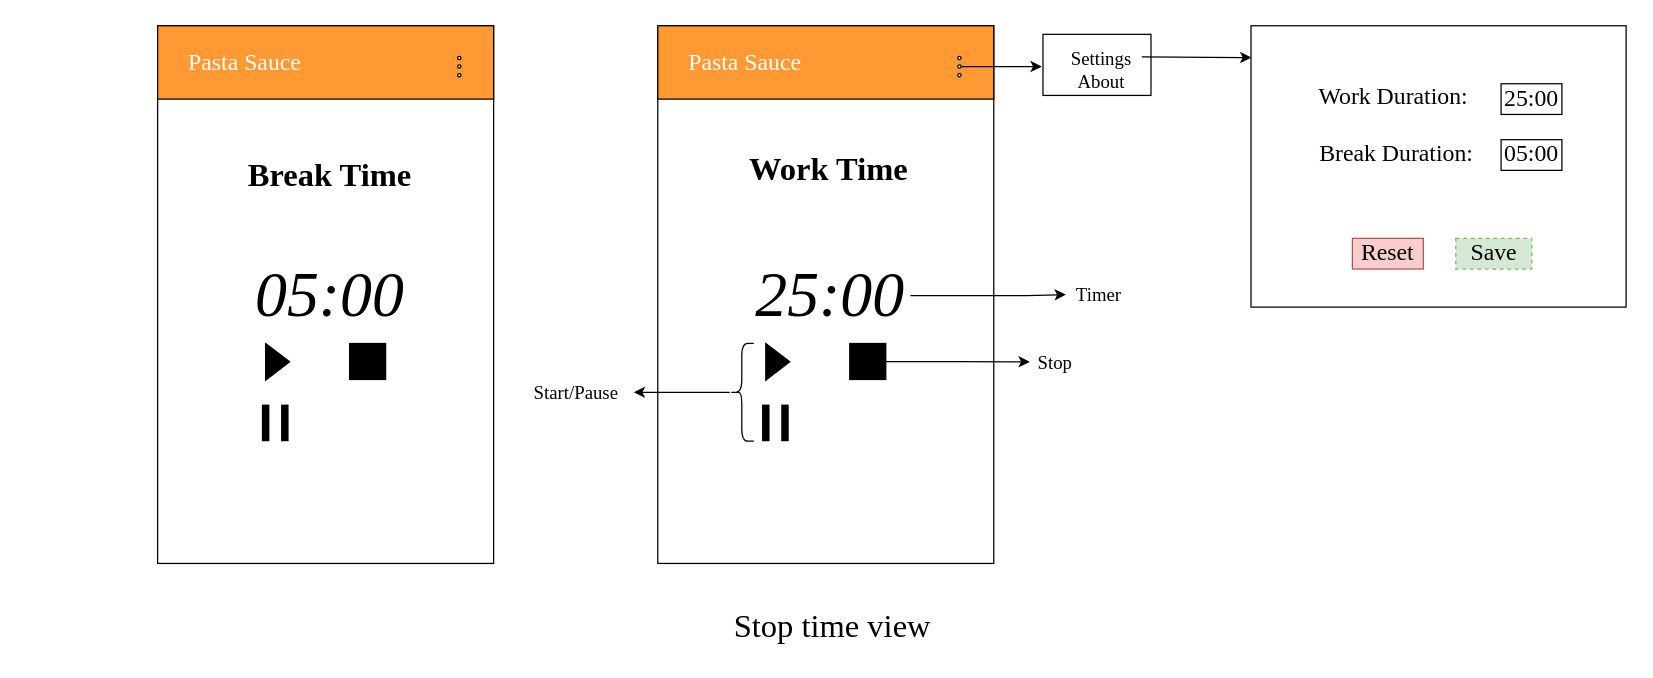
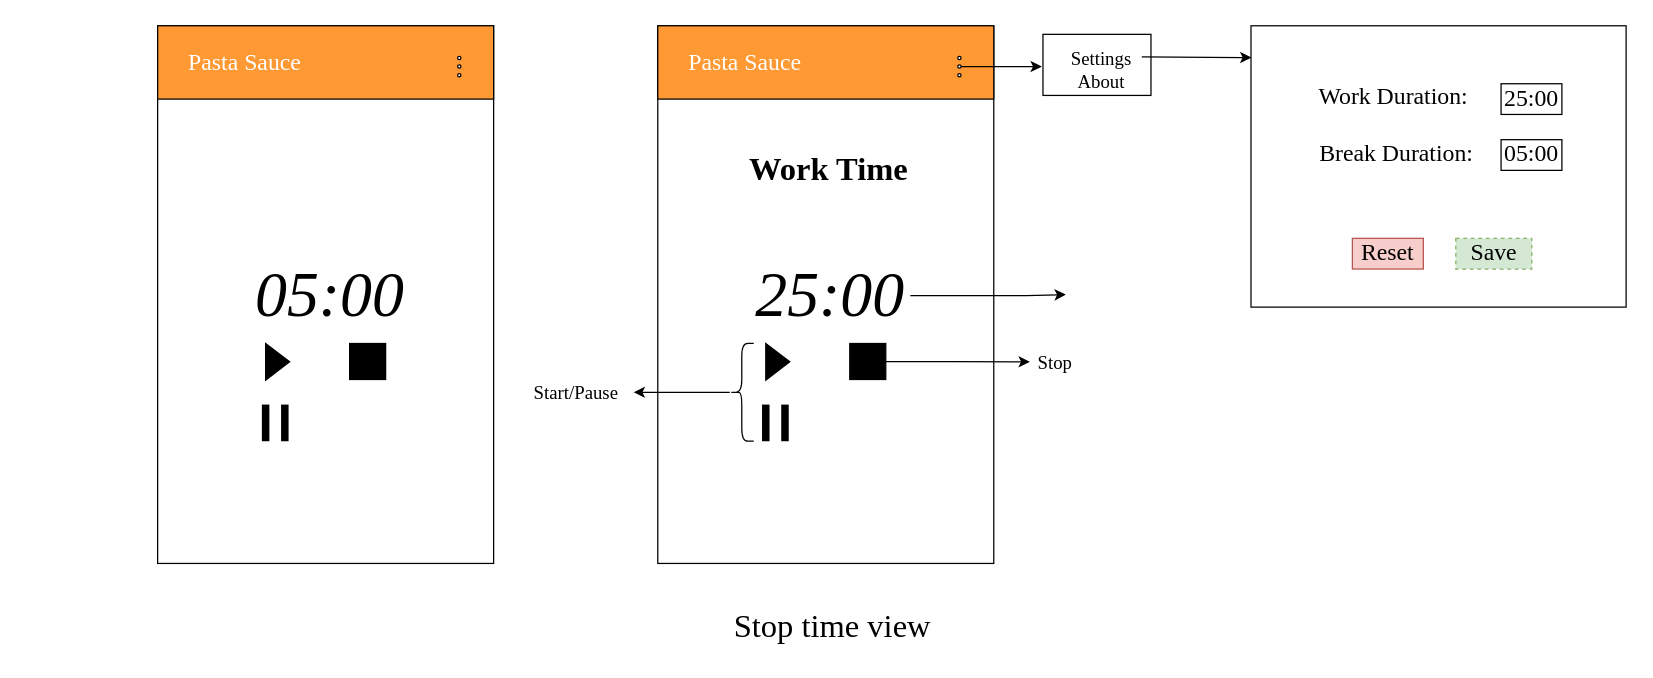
  <mxCell id="0" />
  <mxCell id="1" parent="0" />
  <mxCell id="2" value="" style="group" vertex="1" connectable="0" parent="1"><mxGeometry x="420" y="20" width="500" height="430" as="geometry" /></mxCell>
  <mxCell id="3" value="" style="rounded=0;whiteSpace=wrap;html=1;fontFamily=Georgia;" vertex="1" parent="2"><mxGeometry x="105.566" width="268.714" height="430" as="geometry" /></mxCell>
  <mxCell id="4" value="" style="rounded=0;whiteSpace=wrap;html=1;fillColor=#FF9933;" vertex="1" parent="2"><mxGeometry x="105.566" width="268.714" height="58.636" as="geometry" /></mxCell>
  <mxCell id="5" value="&lt;font&gt;Pasta Sauce&lt;/font&gt;" style="text;html=1;align=center;verticalAlign=middle;resizable=0;points=[];;autosize=1;fontSize=19;fontColor=#FFFFFF;fontFamily=Spooky;" vertex="1" parent="2"><mxGeometry x="119.962" y="14.659" width="110" height="30" as="geometry" /></mxCell>
  <mxCell id="6" style="edgeStyle=orthogonalEdgeStyle;rounded=0;orthogonalLoop=1;jettySize=auto;html=1;strokeWidth=1;fontFamily=Spooky;fontSize=15;fontColor=#000000;" edge="1" parent="2" source="7"><mxGeometry relative="1" as="geometry"><mxPoint x="431.862" y="215" as="targetPoint" /><Array as="points"><mxPoint x="400" y="215" /><mxPoint x="400" y="215" /></Array></mxGeometry></mxCell>
  <mxCell id="7" value="25:00" style="text;html=1;align=center;verticalAlign=middle;resizable=0;points=[];;autosize=1;fontSize=51;fontFamily=Spooky;fontColor=#000000;fontStyle=2" vertex="1" parent="2"><mxGeometry x="177.543" y="180.795" width="130" height="70" as="geometry" /></mxCell>
  <mxCell id="8" value="" style="triangle;whiteSpace=wrap;html=1;fillColor=#000000;fontFamily=Spooky;fontSize=51;fontColor=#000000;" vertex="1" parent="2"><mxGeometry x="191.939" y="254.091" width="19.194" height="29.318" as="geometry" /></mxCell>
  <mxCell id="9" style="edgeStyle=orthogonalEdgeStyle;rounded=0;orthogonalLoop=1;jettySize=auto;html=1;strokeWidth=1;fontFamily=Spooky;fontSize=15;fontColor=#000000;" edge="1" parent="2" source="10"><mxGeometry relative="1" as="geometry"><mxPoint x="403.071" y="268.75" as="targetPoint" /></mxGeometry></mxCell>
  <mxCell id="10" value="" style="whiteSpace=wrap;html=1;aspect=fixed;fillColor=#000000;fontFamily=Spooky;fontSize=51;fontColor=#000000;" vertex="1" parent="2"><mxGeometry x="259.117" y="254.091" width="28.791" height="28.791" as="geometry" /></mxCell>
  <mxCell id="11" value="" style="group" vertex="1" connectable="0" parent="2"><mxGeometry x="191.939" y="302.955" width="15.355" height="29.318" as="geometry" /></mxCell>
  <mxCell id="12" value="" style="endArrow=none;html=1;fontFamily=Spooky;fontSize=51;fontColor=#000000;strokeWidth=6;" edge="1" parent="11"><mxGeometry width="50" height="50" relative="1" as="geometry"><mxPoint y="29.318" as="sourcePoint" /><mxPoint as="targetPoint" /></mxGeometry></mxCell>
  <mxCell id="13" value="" style="endArrow=none;html=1;fontFamily=Spooky;fontSize=51;fontColor=#000000;strokeWidth=6;" edge="1" parent="11"><mxGeometry width="50" height="50" relative="1" as="geometry"><mxPoint x="15.355" y="29.318" as="sourcePoint" /><mxPoint x="15.355" as="targetPoint" /></mxGeometry></mxCell>
  <mxCell id="14" value="" style="group" vertex="1" connectable="0" parent="2"><mxGeometry x="345.489" y="24.432" width="9.597" height="19.545" as="geometry" /></mxCell>
  <mxCell id="15" value="" style="group" vertex="1" connectable="0" parent="14"><mxGeometry width="9.597" height="19.545" as="geometry" /></mxCell>
  <mxCell id="16" value="" style="ellipse;whiteSpace=wrap;html=1;aspect=fixed;fontFamily=Spooky;fontSize=51;" vertex="1" parent="15"><mxGeometry width="2.634" height="2.634" as="geometry" /></mxCell>
  <mxCell id="17" value="" style="ellipse;whiteSpace=wrap;html=1;aspect=fixed;fontFamily=Spooky;fontSize=51;" vertex="1" parent="15"><mxGeometry y="6.877" width="2.634" height="2.634" as="geometry" /></mxCell>
  <mxCell id="18" value="" style="ellipse;whiteSpace=wrap;html=1;aspect=fixed;fontFamily=Spooky;fontSize=51;" vertex="1" parent="15"><mxGeometry y="13.754" width="2.634" height="2.634" as="geometry" /></mxCell>
  <mxCell id="19" value="" style="group" vertex="1" connectable="0" parent="2"><mxGeometry x="413.628" y="6.841" width="86.372" height="48.864" as="geometry" /></mxCell>
  <mxCell id="20" value="" style="group" vertex="1" connectable="0" parent="19"><mxGeometry width="86.372" height="48.864" as="geometry" /></mxCell>
  <mxCell id="21" value="" style="rounded=0;whiteSpace=wrap;html=1;fontFamily=Spooky;fontSize=51;" vertex="1" parent="20"><mxGeometry width="86.372" height="48.864" as="geometry" /></mxCell>
  <mxCell id="22" value="&lt;font style=&quot;font-size: 15px;&quot;&gt;&lt;font style=&quot;font-size: 15px;&quot;&gt;Settings&lt;br style=&quot;font-size: 15px;&quot;&gt;&lt;/font&gt;About&lt;br style=&quot;font-size: 15px;&quot;&gt;&lt;/font&gt;" style="text;html=1;align=center;verticalAlign=middle;resizable=0;points=[];;autosize=1;fontSize=15;fontFamily=Spooky;fontColor=#000000;" vertex="1" parent="20"><mxGeometry x="16.722" y="8.144" width="60" height="40" as="geometry" /></mxCell>
  <mxCell id="23" style="edgeStyle=orthogonalEdgeStyle;rounded=0;orthogonalLoop=1;jettySize=auto;html=1;strokeWidth=1;fontFamily=Spooky;fontSize=15;fontColor=#000000;" edge="1" parent="2" source="17"><mxGeometry relative="1" as="geometry"><mxPoint x="412.668" y="32.65" as="targetPoint" /></mxGeometry></mxCell>
  <mxCell id="24" value="" style="shape=curlyBracket;whiteSpace=wrap;html=1;rounded=1;fillColor=#000000;fontFamily=Spooky;fontSize=15;fontColor=#000000;" vertex="1" parent="2"><mxGeometry x="163.148" y="254.091" width="19.194" height="78.182" as="geometry" /></mxCell>
  <mxCell id="25" value="Start/Pause" style="text;html=1;align=center;verticalAlign=middle;resizable=0;points=[];;autosize=1;fontSize=15;fontFamily=Spooky;fontColor=#000000;" vertex="1" parent="2"><mxGeometry y="283.409" width="80" height="20" as="geometry" /></mxCell>
  <mxCell id="26" style="edgeStyle=orthogonalEdgeStyle;rounded=0;orthogonalLoop=1;jettySize=auto;html=1;strokeWidth=1;fontFamily=Spooky;fontSize=15;fontColor=#000000;entryX=1.079;entryY=0.484;entryDx=0;entryDy=0;entryPerimeter=0;" edge="1" parent="2" source="24" target="25"><mxGeometry relative="1" as="geometry"><mxPoint x="67.179" y="322.5" as="targetPoint" /></mxGeometry></mxCell>
  <mxCell id="27" value="Stop" style="text;html=1;align=center;verticalAlign=middle;resizable=0;points=[];;autosize=1;fontSize=15;fontFamily=Spooky;fontColor=#000000;" vertex="1" parent="2"><mxGeometry x="403.071" y="258.977" width="40" height="20" as="geometry" /></mxCell>
- <mxCell id="28" value="Timer" style="text;html=1;align=center;verticalAlign=middle;resizable=0;points=[];;autosize=1;fontSize=15;fontFamily=Spooky;fontColor=#000000;" vertex="1" parent="2"><mxGeometry x="432.821" y="205.227" width="50" height="20" as="geometry" /></mxCell>
  <mxCell id="29" value="&lt;font color=&quot;#000000&quot; style=&quot;font-size: 26px;&quot;&gt;Work Time&lt;/font&gt;" style="text;html=1;align=center;verticalAlign=middle;resizable=0;points=[];;autosize=1;fontSize=26;fontFamily=Spooky;fontColor=#FFFFFF;fontStyle=1" vertex="1" parent="2"><mxGeometry x="171.94" y="95" width="140" height="40" as="geometry" /></mxCell>
  <mxCell id="30" value="" style="endArrow=classic;html=1;strokeWidth=1;fontFamily=Spooky;fontSize=19;fontColor=#FFFFFF;exitX=1.039;exitY=0.249;exitDx=0;exitDy=0;exitPerimeter=0;entryX=0.001;entryY=0.113;entryDx=0;entryDy=0;entryPerimeter=0;" edge="1" parent="1" source="22" target="31"><mxGeometry width="50" height="50" relative="1" as="geometry"><mxPoint x="930" y="150" as="sourcePoint" /><mxPoint x="980" y="100" as="targetPoint" /></mxGeometry></mxCell>
  <mxCell id="31" value="" style="rounded=0;whiteSpace=wrap;html=1;fontFamily=Spooky;fontSize=15;" vertex="1" parent="1"><mxGeometry x="1000" y="20" width="300" height="225" as="geometry" /></mxCell>
  <mxCell id="32" value="" style="group" vertex="1" connectable="0" parent="1"><mxGeometry x="1081.081" y="190.002" width="143.514" height="24.545" as="geometry" /></mxCell>
  <mxCell id="33" value="Reset" style="rounded=0;whiteSpace=wrap;html=1;fillColor=#f8cecc;fontFamily=Spooky;fontSize=19;strokeColor=#b85450;" vertex="1" parent="32"><mxGeometry width="56.757" height="24.545" as="geometry" /></mxCell>
  <mxCell id="34" value="Save" style="rounded=0;whiteSpace=wrap;html=1;fillColor=#d5e8d4;fontFamily=Spooky;fontSize=19;strokeColor=#82b366;dashed=1;" vertex="1" parent="32"><mxGeometry x="82.703" width="60.811" height="24.545" as="geometry" /></mxCell>
  <mxCell id="35" value="" style="group" vertex="1" connectable="0" parent="1"><mxGeometry x="1046.483" y="65" width="202.162" height="70.633" as="geometry" /></mxCell>
  <mxCell id="36" value="&lt;font color=&quot;#000000&quot; style=&quot;font-size: 19px;&quot;&gt;Work Duration:&amp;nbsp;&lt;br style=&quot;font-size: 19px;&quot;&gt;&lt;br style=&quot;font-size: 19px;&quot;&gt;Break Duration:&lt;br style=&quot;font-size: 19px;&quot;&gt;&lt;/font&gt;" style="text;html=1;align=center;verticalAlign=middle;resizable=0;points=[];;autosize=1;fontSize=19;fontFamily=Spooky;fontColor=#FFFFFF;" vertex="1" parent="35"><mxGeometry width="140" height="70" as="geometry" /></mxCell>
  <mxCell id="37" value="25:00" style="rounded=0;whiteSpace=wrap;html=1;fontFamily=Spooky;fontSize=19;" vertex="1" parent="35"><mxGeometry x="153.514" y="1.36" width="48.649" height="24.545" as="geometry" /></mxCell>
  <mxCell id="38" value="05:00" style="rounded=0;whiteSpace=wrap;html=1;fontFamily=Spooky;fontSize=19;" vertex="1" parent="35"><mxGeometry x="153.514" y="46.087" width="48.649" height="24.545" as="geometry" /></mxCell>
  <mxCell id="39" value="" style="group" vertex="1" connectable="0" parent="1"><mxGeometry x="20" y="20" width="374.28" height="430" as="geometry" /></mxCell>
  <mxCell id="40" value="" style="rounded=0;whiteSpace=wrap;html=1;fontFamily=Georgia;" vertex="1" parent="39"><mxGeometry x="105.566" width="268.714" height="430" as="geometry" /></mxCell>
  <mxCell id="41" value="" style="rounded=0;whiteSpace=wrap;html=1;fillColor=#FF9933;" vertex="1" parent="39"><mxGeometry x="105.566" width="268.714" height="58.636" as="geometry" /></mxCell>
  <mxCell id="42" value="&lt;font&gt;Pasta Sauce&lt;/font&gt;" style="text;html=1;align=center;verticalAlign=middle;resizable=0;points=[];;autosize=1;fontSize=19;fontColor=#FFFFFF;fontFamily=Spooky;" vertex="1" parent="39"><mxGeometry x="119.962" y="14.659" width="110" height="30" as="geometry" /></mxCell>
  <mxCell id="43" value="05:00" style="text;html=1;align=center;verticalAlign=middle;resizable=0;points=[];;autosize=1;fontSize=51;fontFamily=Spooky;fontColor=#000000;fontStyle=2" vertex="1" parent="39"><mxGeometry x="177.543" y="180.795" width="130" height="70" as="geometry" /></mxCell>
  <mxCell id="44" value="" style="triangle;whiteSpace=wrap;html=1;fillColor=#000000;fontFamily=Spooky;fontSize=51;fontColor=#000000;" vertex="1" parent="39"><mxGeometry x="191.939" y="254.091" width="19.194" height="29.318" as="geometry" /></mxCell>
  <mxCell id="45" value="" style="whiteSpace=wrap;html=1;aspect=fixed;fillColor=#000000;fontFamily=Spooky;fontSize=51;fontColor=#000000;" vertex="1" parent="39"><mxGeometry x="259.117" y="254.091" width="28.791" height="28.791" as="geometry" /></mxCell>
  <mxCell id="46" value="" style="group" vertex="1" connectable="0" parent="39"><mxGeometry x="191.939" y="302.955" width="15.355" height="29.318" as="geometry" /></mxCell>
  <mxCell id="47" value="" style="endArrow=none;html=1;fontFamily=Spooky;fontSize=51;fontColor=#000000;strokeWidth=6;" edge="1" parent="46"><mxGeometry width="50" height="50" relative="1" as="geometry"><mxPoint y="29.318" as="sourcePoint" /><mxPoint as="targetPoint" /></mxGeometry></mxCell>
  <mxCell id="48" value="" style="endArrow=none;html=1;fontFamily=Spooky;fontSize=51;fontColor=#000000;strokeWidth=6;" edge="1" parent="46"><mxGeometry width="50" height="50" relative="1" as="geometry"><mxPoint x="15.355" y="29.318" as="sourcePoint" /><mxPoint x="15.355" as="targetPoint" /></mxGeometry></mxCell>
  <mxCell id="49" value="" style="group" vertex="1" connectable="0" parent="39"><mxGeometry x="345.489" y="24.432" width="9.597" height="19.545" as="geometry" /></mxCell>
  <mxCell id="50" value="" style="group" vertex="1" connectable="0" parent="49"><mxGeometry width="9.597" height="19.545" as="geometry" /></mxCell>
  <mxCell id="51" value="" style="ellipse;whiteSpace=wrap;html=1;aspect=fixed;fontFamily=Spooky;fontSize=51;" vertex="1" parent="50"><mxGeometry width="2.634" height="2.634" as="geometry" /></mxCell>
  <mxCell id="52" value="" style="ellipse;whiteSpace=wrap;html=1;aspect=fixed;fontFamily=Spooky;fontSize=51;" vertex="1" parent="50"><mxGeometry y="6.877" width="2.634" height="2.634" as="geometry" /></mxCell>
  <mxCell id="53" value="" style="ellipse;whiteSpace=wrap;html=1;aspect=fixed;fontFamily=Spooky;fontSize=51;" vertex="1" parent="50"><mxGeometry y="13.754" width="2.634" height="2.634" as="geometry" /></mxCell>
- <mxCell id="54" value="&lt;font color=&quot;#000000&quot; style=&quot;font-size: 26px&quot;&gt;Break Time&lt;/font&gt;" style="text;html=1;align=center;verticalAlign=middle;resizable=0;points=[];;autosize=1;fontSize=26;fontFamily=Spooky;fontColor=#FFFFFF;fontStyle=1" vertex="1" parent="39"><mxGeometry x="167.54" y="100" width="150" height="40" as="geometry" /></mxCell>
  <mxCell id="55" value="Stop time view" style="text;html=1;align=center;verticalAlign=middle;resizable=0;points=[];;autosize=1;fontSize=26;fontFamily=Spooky;fontColor=#000000;" vertex="1" parent="1"><mxGeometry x="575" y="480" width="180" height="40" as="geometry" /></mxCell>
